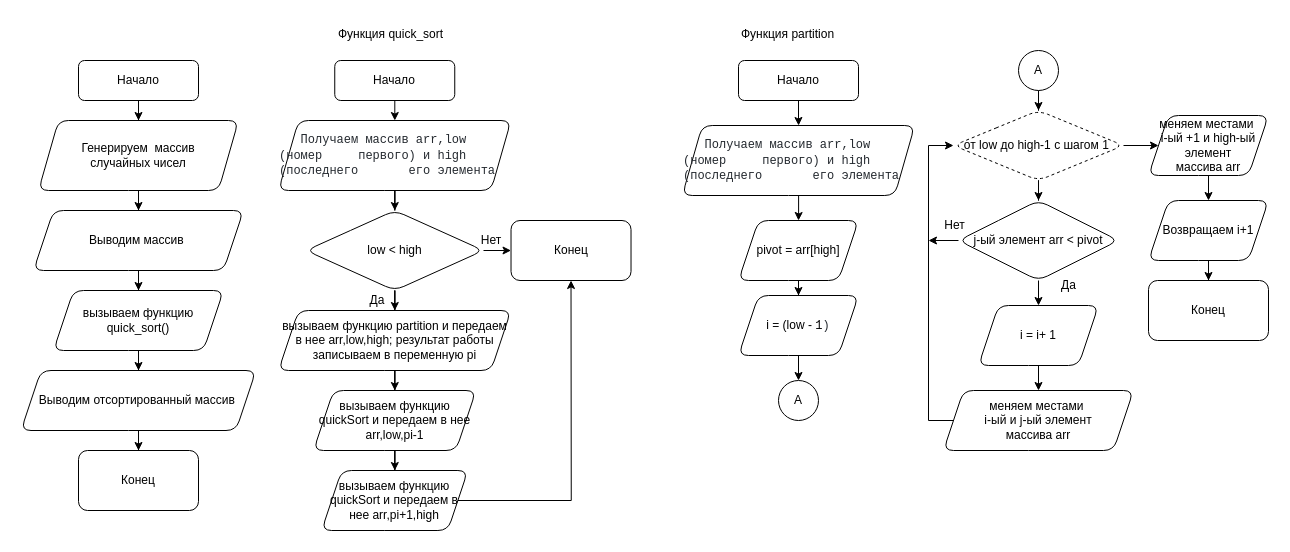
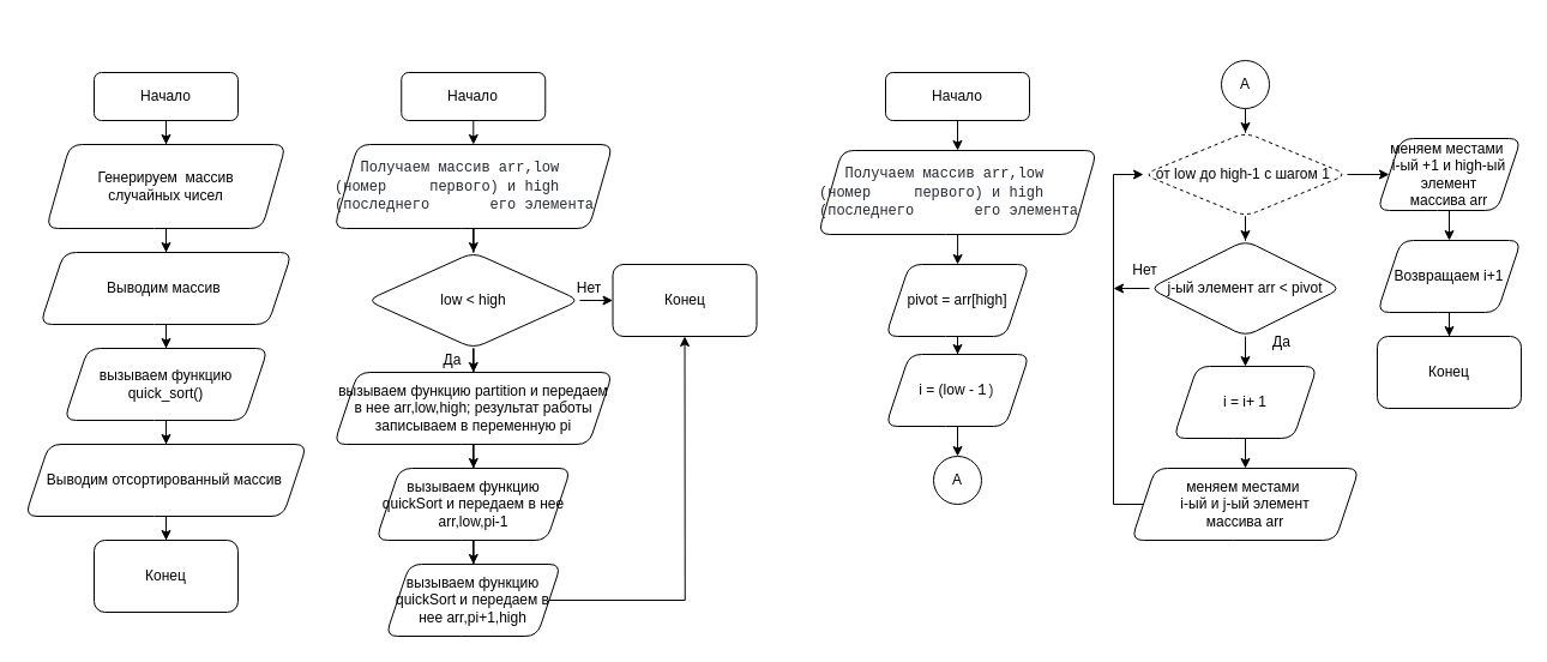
  <mxCell id="0" />
  <mxCell id="1" parent="0" />
  <mxCell id="2" value="" style="edgeStyle=orthogonalEdgeStyle;rounded=0;orthogonalLoop=1;jettySize=auto;html=1;" parent="1" source="3" target="5" edge="1"><mxGeometry relative="1" as="geometry" /></mxCell>
  <mxCell id="3" value="Начало" style="rounded=1;whiteSpace=wrap;html=1;fontSize=12;glass=0;strokeWidth=1;shadow=0;" parent="1" vertex="1"><mxGeometry x="78" y="60" width="120" height="40" as="geometry" /></mxCell>
  <mxCell id="4" value="" style="edgeStyle=orthogonalEdgeStyle;rounded=0;orthogonalLoop=1;jettySize=auto;html=1;" parent="1" source="5" target="7" edge="1"><mxGeometry relative="1" as="geometry" /></mxCell>
  <mxCell id="5" value="Генерируем&amp;nbsp; массив &lt;br&gt;случайных чисел" style="shape=parallelogram;perimeter=parallelogramPerimeter;whiteSpace=wrap;html=1;fixedSize=1;rounded=1;glass=0;strokeWidth=1;shadow=0;" parent="1" vertex="1"><mxGeometry x="38" y="120" width="200" height="70" as="geometry" /></mxCell>
  <mxCell id="6" value="" style="edgeStyle=orthogonalEdgeStyle;rounded=0;orthogonalLoop=1;jettySize=auto;html=1;" parent="1" source="7" target="9" edge="1"><mxGeometry relative="1" as="geometry" /></mxCell>
  <mxCell id="7" value="Выводим массив&amp;nbsp;" style="shape=parallelogram;perimeter=parallelogramPerimeter;whiteSpace=wrap;html=1;fixedSize=1;rounded=1;glass=0;strokeWidth=1;shadow=0;" parent="1" vertex="1"><mxGeometry x="33" y="210" width="210" height="60" as="geometry" /></mxCell>
  <mxCell id="8" value="" style="edgeStyle=orthogonalEdgeStyle;rounded=0;orthogonalLoop=1;jettySize=auto;html=1;" parent="1" source="9" target="11" edge="1"><mxGeometry relative="1" as="geometry" /></mxCell>
  <mxCell id="9" value="вызываем функцию quick_sort()" style="shape=parallelogram;perimeter=parallelogramPerimeter;whiteSpace=wrap;html=1;fixedSize=1;rounded=1;glass=0;strokeWidth=1;shadow=0;" parent="1" vertex="1"><mxGeometry x="53" y="290" width="170" height="60" as="geometry" /></mxCell>
  <mxCell id="10" value="" style="edgeStyle=orthogonalEdgeStyle;rounded=0;orthogonalLoop=1;jettySize=auto;html=1;" parent="1" source="11" target="12" edge="1"><mxGeometry relative="1" as="geometry" /></mxCell>
  <mxCell id="11" value="Выводим отсортированный массив&amp;nbsp;" style="shape=parallelogram;perimeter=parallelogramPerimeter;whiteSpace=wrap;html=1;fixedSize=1;rounded=1;glass=0;strokeWidth=1;shadow=0;" parent="1" vertex="1"><mxGeometry x="20.5" y="370" width="235" height="60" as="geometry" /></mxCell>
  <mxCell id="12" value="Конец&lt;br&gt;" style="rounded=1;whiteSpace=wrap;html=1;glass=0;strokeWidth=1;shadow=0;" parent="1" vertex="1"><mxGeometry x="78" y="450" width="120" height="60" as="geometry" /></mxCell>
- <mxCell id="13" value="Функция quick_sort&lt;span style=&quot;font-family: ui-monospace, SFMono-Regular, &amp;quot;SF Mono&amp;quot;, Menlo, Consolas, &amp;quot;Liberation Mono&amp;quot;, monospace; font-size: 12px; font-style: normal; font-variant-ligatures: normal; font-variant-caps: normal; font-weight: 400; letter-spacing: normal; orphans: 2; text-align: start; text-indent: 0px; text-transform: none; widows: 2; word-spacing: 0px; -webkit-text-stroke-width: 0px; background-color: rgb(255, 255, 255); text-decoration-thickness: initial; text-decoration-style: initial; text-decoration-color: initial; float: none; display: inline !important;&quot;&gt;&lt;/span&gt;" style="text;whiteSpace=wrap;html=1;" parent="1" vertex="1"><mxGeometry x="335.52" y="20" width="117.49" height="40" as="geometry" /></mxCell>
  <mxCell id="14" value="" style="edgeStyle=orthogonalEdgeStyle;rounded=0;orthogonalLoop=1;jettySize=auto;html=1;" parent="1" source="15" target="17" edge="1"><mxGeometry relative="1" as="geometry" /></mxCell>
  <mxCell id="15" value="Начало" style="rounded=1;whiteSpace=wrap;html=1;fontSize=12;glass=0;strokeWidth=1;shadow=0;" parent="1" vertex="1"><mxGeometry x="334.26" y="60" width="120" height="40" as="geometry" /></mxCell>
  <mxCell id="16" value="" style="edgeStyle=orthogonalEdgeStyle;rounded=0;orthogonalLoop=1;jettySize=auto;html=1;" edge="1" parent="1" source="17" target="20"><mxGeometry relative="1" as="geometry" /></mxCell>
  <mxCell id="17" value="&lt;div style=&quot;text-align: start;&quot;&gt;&lt;font face=&quot;ui-monospace, SFMono-Regular, SF Mono, Menlo, Consolas, Liberation Mono, monospace&quot; color=&quot;#24292f&quot;&gt;&amp;nbsp; &amp;nbsp;Получаем массив arr,low (номер&amp;nbsp; &amp;nbsp; &amp;nbsp;первого) и high (последнего&amp;nbsp; &amp;nbsp; &amp;nbsp; &amp;nbsp;его элемента&lt;/font&gt;&lt;/div&gt;" style="shape=parallelogram;perimeter=parallelogramPerimeter;whiteSpace=wrap;html=1;fixedSize=1;rounded=1;" parent="1" vertex="1"><mxGeometry x="278.03" y="120" width="232.49" height="70" as="geometry" /></mxCell>
  <mxCell id="18" value="" style="edgeStyle=orthogonalEdgeStyle;rounded=0;orthogonalLoop=1;jettySize=auto;html=1;" edge="1" parent="1" source="20" target="22"><mxGeometry relative="1" as="geometry" /></mxCell>
  <mxCell id="19" value="" style="edgeStyle=orthogonalEdgeStyle;rounded=0;orthogonalLoop=1;jettySize=auto;html=1;" edge="1" parent="1" source="20" target="27"><mxGeometry relative="1" as="geometry" /></mxCell>
  <mxCell id="20" value="low &amp;lt; high" style="rhombus;whiteSpace=wrap;html=1;rounded=1;" vertex="1" parent="1"><mxGeometry x="305.51" y="210" width="177.49" height="80" as="geometry" /></mxCell>
  <mxCell id="21" value="" style="edgeStyle=orthogonalEdgeStyle;rounded=0;orthogonalLoop=1;jettySize=auto;html=1;" edge="1" parent="1" source="22" target="25"><mxGeometry relative="1" as="geometry" /></mxCell>
  <mxCell id="22" value="вызываем функцию partition и передаем в нее arr,low,high; результат работы записываем в переменную pi" style="shape=parallelogram;perimeter=parallelogramPerimeter;whiteSpace=wrap;html=1;fixedSize=1;rounded=1;" vertex="1" parent="1"><mxGeometry x="278" y="310" width="232.52" height="60" as="geometry" /></mxCell>
  <mxCell id="23" value="Да" style="text;html=1;strokeColor=none;fillColor=none;align=center;verticalAlign=middle;whiteSpace=wrap;rounded=0;" vertex="1" parent="1"><mxGeometry x="361.75" y="290" width="30" height="20" as="geometry" /></mxCell>
  <mxCell id="24" value="" style="edgeStyle=orthogonalEdgeStyle;rounded=0;orthogonalLoop=1;jettySize=auto;html=1;" edge="1" parent="1" source="25" target="26"><mxGeometry relative="1" as="geometry" /></mxCell>
  <mxCell id="25" value="вызываем функцию quickSort и передаем в нее arr,low,pi-1" style="shape=parallelogram;perimeter=parallelogramPerimeter;whiteSpace=wrap;html=1;fixedSize=1;rounded=1;" vertex="1" parent="1"><mxGeometry x="313.01" y="390" width="162.51" height="60" as="geometry" /></mxCell>
  <mxCell id="26" value="вызываем функцию quickSort и передаем в нее arr,pi+1,high" style="shape=parallelogram;perimeter=parallelogramPerimeter;whiteSpace=wrap;html=1;fixedSize=1;rounded=1;" vertex="1" parent="1"><mxGeometry x="321.12" y="470" width="146.26" height="60" as="geometry" /></mxCell>
  <mxCell id="27" value="Конец" style="whiteSpace=wrap;html=1;rounded=1;" vertex="1" parent="1"><mxGeometry x="510.525" y="220" width="120" height="60" as="geometry" /></mxCell>
  <mxCell id="28" value="" style="endArrow=classic;html=1;rounded=0;exitX=1;exitY=0.5;exitDx=0;exitDy=0;entryX=0.5;entryY=1;entryDx=0;entryDy=0;" edge="1" parent="1" source="26" target="27"><mxGeometry width="50" height="50" relative="1" as="geometry"><mxPoint x="601.75" y="480" as="sourcePoint" /><mxPoint x="651.75" y="430" as="targetPoint" /><Array as="points"><mxPoint x="570.75" y="500" /></Array></mxGeometry></mxCell>
  <mxCell id="29" value="Нет&lt;br&gt;" style="text;html=1;strokeColor=none;fillColor=none;align=center;verticalAlign=middle;whiteSpace=wrap;rounded=0;" vertex="1" parent="1"><mxGeometry x="475.52" y="230" width="30" height="20" as="geometry" /></mxCell>
- <mxCell id="30" value="Функция partition&lt;span style=&quot;font-family: ui-monospace, SFMono-Regular, &amp;quot;SF Mono&amp;quot;, Menlo, Consolas, &amp;quot;Liberation Mono&amp;quot;, monospace; font-size: 12px; font-style: normal; font-variant-ligatures: normal; font-variant-caps: normal; font-weight: 400; letter-spacing: normal; orphans: 2; text-align: start; text-indent: 0px; text-transform: none; widows: 2; word-spacing: 0px; -webkit-text-stroke-width: 0px; background-color: rgb(255, 255, 255); text-decoration-thickness: initial; text-decoration-style: initial; text-decoration-color: initial; float: none; display: inline !important;&quot;&gt;&lt;br&gt;&lt;/span&gt;" style="text;whiteSpace=wrap;html=1;" vertex="1" parent="1"><mxGeometry x="739.26" y="20" width="117.49" height="40" as="geometry" /></mxCell>
  <mxCell id="31" value="" style="edgeStyle=orthogonalEdgeStyle;rounded=0;orthogonalLoop=1;jettySize=auto;html=1;" edge="1" parent="1" source="32" target="34"><mxGeometry relative="1" as="geometry" /></mxCell>
  <mxCell id="32" value="Начало" style="rounded=1;whiteSpace=wrap;html=1;fontSize=12;glass=0;strokeWidth=1;shadow=0;" vertex="1" parent="1"><mxGeometry x="738" y="60" width="120" height="40" as="geometry" /></mxCell>
  <mxCell id="33" value="" style="edgeStyle=orthogonalEdgeStyle;rounded=0;orthogonalLoop=1;jettySize=auto;html=1;" edge="1" parent="1" source="34" target="36"><mxGeometry relative="1" as="geometry" /></mxCell>
  <mxCell id="34" value="&lt;div style=&quot;text-align: start;&quot;&gt;&lt;font face=&quot;ui-monospace, SFMono-Regular, SF Mono, Menlo, Consolas, Liberation Mono, monospace&quot; color=&quot;#24292f&quot;&gt;&amp;nbsp; &amp;nbsp;Получаем массив arr,low (номер&amp;nbsp; &amp;nbsp; &amp;nbsp;первого) и high (последнего&amp;nbsp; &amp;nbsp; &amp;nbsp; &amp;nbsp;его элемента&lt;/font&gt;&lt;/div&gt;" style="shape=parallelogram;perimeter=parallelogramPerimeter;whiteSpace=wrap;html=1;fixedSize=1;rounded=1;" vertex="1" parent="1"><mxGeometry x="681.76" y="125" width="232.49" height="70" as="geometry" /></mxCell>
  <mxCell id="35" value="" style="edgeStyle=orthogonalEdgeStyle;rounded=0;orthogonalLoop=1;jettySize=auto;html=1;" edge="1" parent="1" source="36" target="38"><mxGeometry relative="1" as="geometry" /></mxCell>
  <mxCell id="36" value="pivot = arr[high]" style="shape=parallelogram;perimeter=parallelogramPerimeter;whiteSpace=wrap;html=1;fixedSize=1;rounded=1;" vertex="1" parent="1"><mxGeometry x="738.005" y="220" width="120" height="60" as="geometry" /></mxCell>
  <mxCell id="37" value="" style="edgeStyle=orthogonalEdgeStyle;rounded=0;orthogonalLoop=1;jettySize=auto;html=1;" edge="1" parent="1" source="38" target="58"><mxGeometry relative="1" as="geometry" /></mxCell>
  <mxCell id="38" value="i = (low - &lt;span style=&quot;box-sizing: border-box; color: var(--color-prettylights-syntax-constant); font-family: ui-monospace, SFMono-Regular, &amp;quot;SF Mono&amp;quot;, Menlo, Consolas, &amp;quot;Liberation Mono&amp;quot;, monospace; text-align: start; background-color: rgb(255, 255, 255);&quot; class=&quot;pl-c1&quot;&gt;1&lt;/span&gt;&lt;span style=&quot;color: rgb(36, 41, 47); font-family: ui-monospace, SFMono-Regular, &amp;quot;SF Mono&amp;quot;, Menlo, Consolas, &amp;quot;Liberation Mono&amp;quot;, monospace; text-align: start; background-color: rgb(255, 255, 255);&quot;&gt;)&lt;/span&gt;" style="shape=parallelogram;perimeter=parallelogramPerimeter;whiteSpace=wrap;html=1;fixedSize=1;rounded=1;" vertex="1" parent="1"><mxGeometry x="738.005" y="295" width="120" height="60" as="geometry" /></mxCell>
  <mxCell id="39" value="" style="edgeStyle=orthogonalEdgeStyle;rounded=0;orthogonalLoop=1;jettySize=auto;html=1;" edge="1" parent="1" source="41" target="43"><mxGeometry relative="1" as="geometry" /></mxCell>
  <mxCell id="40" value="" style="edgeStyle=orthogonalEdgeStyle;rounded=0;orthogonalLoop=1;jettySize=auto;html=1;" edge="1" parent="1" source="41" target="52"><mxGeometry relative="1" as="geometry" /></mxCell>
  <mxCell id="41" value="от low до high-1 с шагом 1&amp;nbsp;" style="rhombus;whiteSpace=wrap;html=1;rounded=1;dashed=1;" vertex="1" parent="1"><mxGeometry x="953.01" y="110" width="170" height="70" as="geometry" /></mxCell>
  <mxCell id="42" value="" style="edgeStyle=orthogonalEdgeStyle;rounded=0;orthogonalLoop=1;jettySize=auto;html=1;" edge="1" parent="1" source="43" target="45"><mxGeometry relative="1" as="geometry" /></mxCell>
  <mxCell id="43" value="j-ый элемент arr &amp;lt; pivot" style="rhombus;whiteSpace=wrap;html=1;rounded=1;" vertex="1" parent="1"><mxGeometry x="957.99" y="200" width="160.01" height="80" as="geometry" /></mxCell>
  <mxCell id="44" value="" style="edgeStyle=orthogonalEdgeStyle;rounded=0;orthogonalLoop=1;jettySize=auto;html=1;" edge="1" parent="1" source="45" target="46"><mxGeometry relative="1" as="geometry" /></mxCell>
  <mxCell id="45" value="i = i+ 1" style="shape=parallelogram;perimeter=parallelogramPerimeter;whiteSpace=wrap;html=1;fixedSize=1;rounded=1;" vertex="1" parent="1"><mxGeometry x="977.995" y="305" width="120" height="60" as="geometry" /></mxCell>
  <mxCell id="46" value="меняем местами&amp;nbsp;&lt;br&gt;i-ый и j-ый элемент&lt;br&gt;массива arr" style="shape=parallelogram;perimeter=parallelogramPerimeter;whiteSpace=wrap;html=1;fixedSize=1;rounded=1;" vertex="1" parent="1"><mxGeometry x="942.99" y="390" width="190" height="60" as="geometry" /></mxCell>
  <mxCell id="47" value="" style="endArrow=classic;html=1;rounded=0;exitX=0;exitY=0.5;exitDx=0;exitDy=0;entryX=0;entryY=0.5;entryDx=0;entryDy=0;" edge="1" parent="1" source="46" target="41"><mxGeometry width="50" height="50" relative="1" as="geometry"><mxPoint x="938" y="410" as="sourcePoint" /><mxPoint x="928" y="140" as="targetPoint" /><Array as="points"><mxPoint x="928" y="420" /><mxPoint x="928" y="145" /></Array></mxGeometry></mxCell>
  <mxCell id="48" value="Да" style="text;html=1;align=center;verticalAlign=middle;resizable=0;points=[];autosize=1;strokeColor=none;fillColor=none;" vertex="1" parent="1"><mxGeometry x="1048" y="270" width="40" height="30" as="geometry" /></mxCell>
  <mxCell id="49" value="Нет" style="text;html=1;strokeColor=none;fillColor=none;align=center;verticalAlign=middle;whiteSpace=wrap;rounded=0;" vertex="1" parent="1"><mxGeometry x="942.99" y="220" width="23" height="10" as="geometry" /></mxCell>
  <mxCell id="50" value="" style="endArrow=classic;html=1;rounded=0;exitX=0;exitY=0.5;exitDx=0;exitDy=0;" edge="1" parent="1" source="43"><mxGeometry width="50" height="50" relative="1" as="geometry"><mxPoint x="848" y="300" as="sourcePoint" /><mxPoint x="928" y="240" as="targetPoint" /></mxGeometry></mxCell>
  <mxCell id="51" value="" style="edgeStyle=orthogonalEdgeStyle;rounded=0;orthogonalLoop=1;jettySize=auto;html=1;" edge="1" parent="1" source="52" target="54"><mxGeometry relative="1" as="geometry" /></mxCell>
  <mxCell id="52" value="меняем местами&amp;nbsp;&lt;br style=&quot;border-color: var(--border-color);&quot;&gt;i-ый +1 и high-ый элемент&lt;br style=&quot;border-color: var(--border-color);&quot;&gt;массива arr" style="shape=parallelogram;perimeter=parallelogramPerimeter;whiteSpace=wrap;html=1;fixedSize=1;rounded=1;" vertex="1" parent="1"><mxGeometry x="1148" y="115" width="120" height="60" as="geometry" /></mxCell>
  <mxCell id="53" value="" style="edgeStyle=orthogonalEdgeStyle;rounded=0;orthogonalLoop=1;jettySize=auto;html=1;" edge="1" parent="1" source="54" target="55"><mxGeometry relative="1" as="geometry" /></mxCell>
  <mxCell id="54" value="Возвращаем i+1" style="shape=parallelogram;perimeter=parallelogramPerimeter;whiteSpace=wrap;html=1;fixedSize=1;rounded=1;" vertex="1" parent="1"><mxGeometry x="1148" y="200" width="120" height="60" as="geometry" /></mxCell>
  <mxCell id="55" value="Конец" style="whiteSpace=wrap;html=1;rounded=1;" vertex="1" parent="1"><mxGeometry x="1148" y="280" width="120" height="60" as="geometry" /></mxCell>
  <mxCell id="56" value="" style="edgeStyle=orthogonalEdgeStyle;rounded=0;orthogonalLoop=1;jettySize=auto;html=1;" edge="1" parent="1" source="57" target="41"><mxGeometry relative="1" as="geometry" /></mxCell>
  <mxCell id="57" value="A" style="ellipse;whiteSpace=wrap;html=1;rounded=1;" vertex="1" parent="1"><mxGeometry x="1018.02" y="50" width="39.99" height="40" as="geometry" /></mxCell>
  <mxCell id="58" value="A" style="ellipse;whiteSpace=wrap;html=1;rounded=1;" vertex="1" parent="1"><mxGeometry x="778.01" y="380" width="39.99" height="40" as="geometry" /></mxCell>
